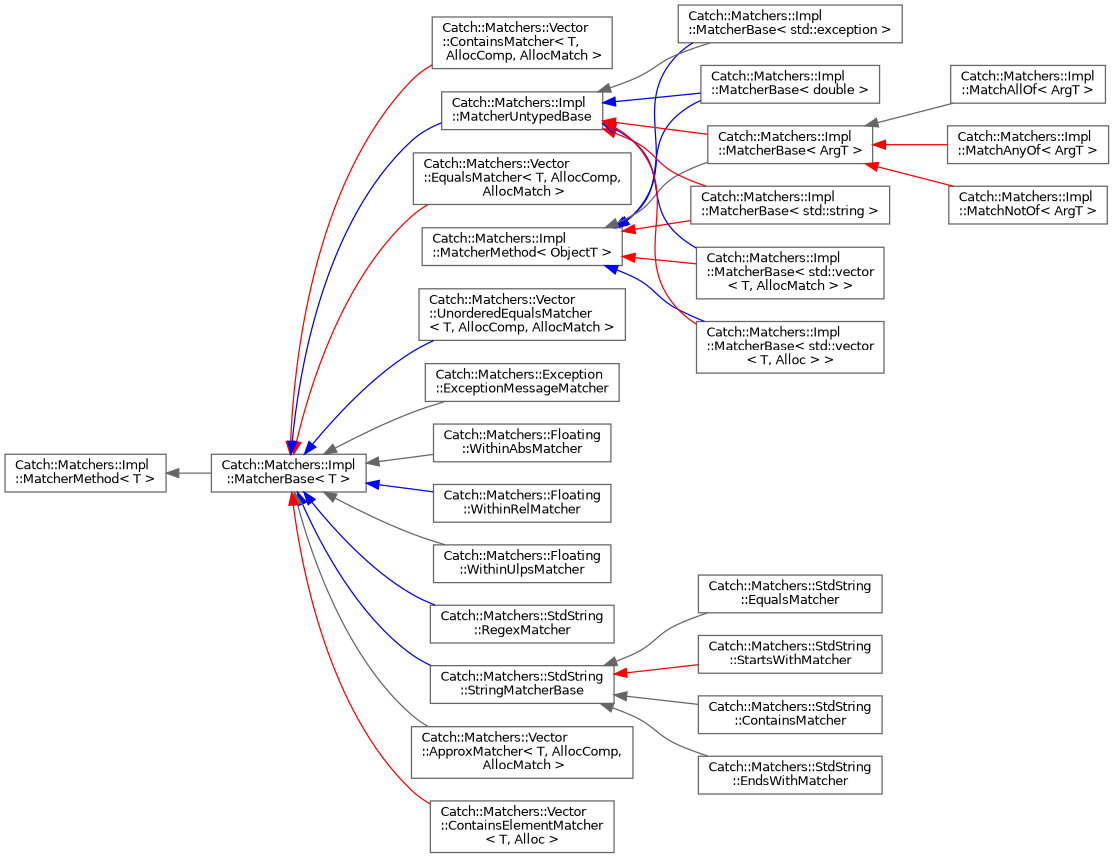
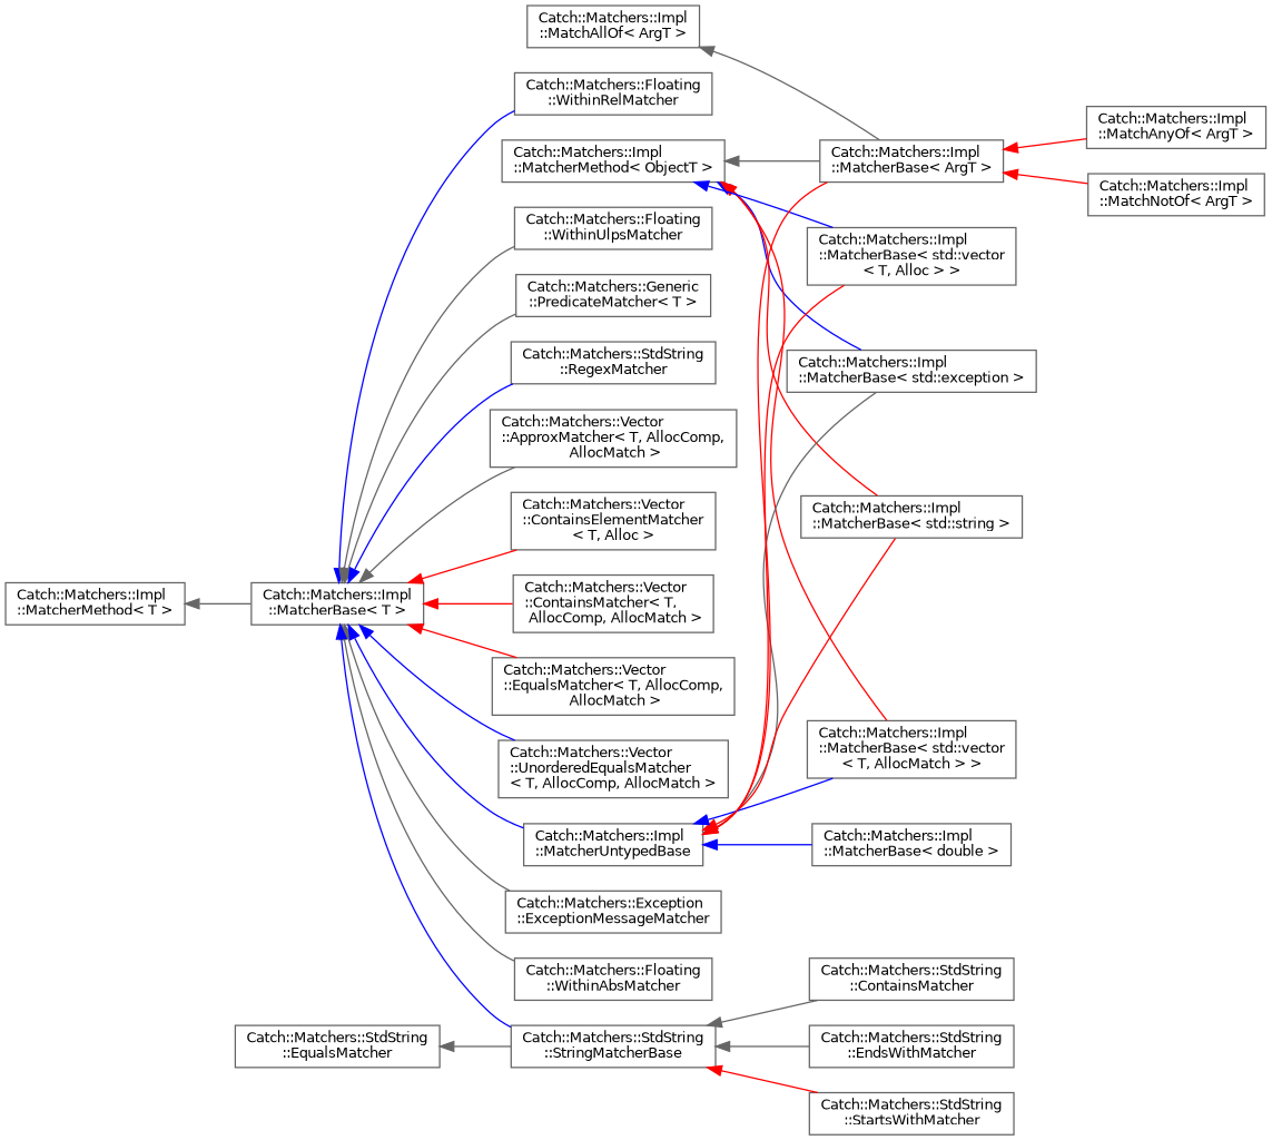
  digraph {
    rankdir=LR
    node [color=grey40 fillcolor=white fontname=Helvetica fontsize=10 shape=box style=filled]
    edge [color=gray40 dir=back fontname=Helvetica fontsize=10 labelfontname=Helvetica labelfontsize=10 style=solid]
    n1 [height=0.2 label="Catch::Matchers::Impl\l::MatcherMethod\< ObjectT \>" width=0.4]
    n2 [height=0.2 label="Catch::Matchers::Impl\l::MatcherBase\< std::exception \>" width=0.4]
    n3 [height=0.2 label="Catch::Matchers::Impl\l::MatcherBase\< double \>" width=0.4]
    n4 [height=0.2 label="Catch::Matchers::Impl\l::MatcherBase\< ArgT \>" width=0.4]
    n5 [height=0.2 label="Catch::Matchers::Impl\l::MatcherBase\< std::string \>" width=0.4]
    n6 [height=0.2 label="Catch::Matchers::Impl\l::MatcherBase\< std::vector\l\< T, AllocMatch \> \>" width=0.4]
    n7 [height=0.2 label="Catch::Matchers::Impl\l::MatcherBase\< std::vector\l\< T, Alloc \> \>" width=0.4]
    n8 [height=0.2 label="Catch::Matchers::Impl\l::MatchAllOf\< ArgT \>" width=0.4]
    n9 [height=0.2 label="Catch::Matchers::Impl\l::MatchAnyOf\< ArgT \>" width=0.4]
    n10 [height=0.2 label="Catch::Matchers::Impl\l::MatchNotOf\< ArgT \>" width=0.4]
    n11 [height=0.2 label="Catch::Matchers::Impl\l::MatcherMethod\< T \>" width=0.4]
    n12 [height=0.2 label="Catch::Matchers::Impl\l::MatcherBase\< T \>" width=0.4]
    n13 [height=0.2 label="Catch::Matchers::Exception\l::ExceptionMessageMatcher" width=0.4]
    n14 [height=0.2 label="Catch::Matchers::Floating\l::WithinAbsMatcher" width=0.4]
    n15 [height=0.2 label="Catch::Matchers::Floating\l::WithinRelMatcher" width=0.4]
    n16 [height=0.2 label="Catch::Matchers::Floating\l::WithinUlpsMatcher" width=0.4]
+   n17 [height=0.2 label="Catch::Matchers::Generic\l::PredicateMatcher\< T \>" width=0.4]
    n18 [height=0.2 label="Catch::Matchers::StdString\l::RegexMatcher" width=0.4]
    n19 [height=0.2 label="Catch::Matchers::StdString\l::StringMatcherBase" width=0.4]
    n20 [height=0.2 label="Catch::Matchers::Vector\l::ApproxMatcher\< T, AllocComp,\l AllocMatch \>" width=0.4]
    n21 [height=0.2 label="Catch::Matchers::Vector\l::ContainsElementMatcher\l\< T, Alloc \>" width=0.4]
    n22 [height=0.2 label="Catch::Matchers::Vector\l::ContainsMatcher\< T,\l AllocComp, AllocMatch \>" width=0.4]
    n23 [height=0.2 label="Catch::Matchers::Vector\l::EqualsMatcher\< T, AllocComp,\l AllocMatch \>" width=0.4]
    n24 [height=0.2 label="Catch::Matchers::Vector\l::UnorderedEqualsMatcher\l\< T, AllocComp, AllocMatch \>" width=0.4]
    n25 [height=0.2 label="Catch::Matchers::Impl\l::MatcherUntypedBase" width=0.4]
    n26 [height=0.2 label="Catch::Matchers::StdString\l::ContainsMatcher" width=0.4]
    n27 [height=0.2 label="Catch::Matchers::StdString\l::EndsWithMatcher" width=0.4]
    n28 [height=0.2 label="Catch::Matchers::StdString\l::EqualsMatcher" width=0.4]
    n29 [height=0.2 label="Catch::Matchers::StdString\l::StartsWithMatcher" width=0.4]
    n1 -> n2 [color=blue]
-   n1 -> n3 [color=blue]
    n1 -> n4
    n1 -> n5 [color=red]
    n1 -> n6 [color=red]
    n1 -> n7 [color=blue]
-   n4 -> n8
+   n8 -> n4
    n4 -> n9 [color=red]
    n4 -> n10 [color=red]
    n11 -> n12
    n12 -> n13
    n12 -> n14
    n12 -> n15 [color=blue]
    n12 -> n16
+   n12 -> n17
    n12 -> n18 [color=blue]
    n12 -> n19 [color=blue]
    n12 -> n20
    n12 -> n21 [color=red]
    n12 -> n22 [color=red]
    n12 -> n23 [color=red]
    n12 -> n24 [color=blue]
    n12 -> n25 [color=blue]
    n19 -> n26
    n19 -> n27
-   n19 -> n28
+   n28 -> n19
    n19 -> n29 [color=red]
    n25 -> n2
    n25 -> n3 [color=blue]
    n25 -> n4 [color=red]
    n25 -> n5 [color=red]
    n25 -> n6 [color=blue]
    n25 -> n7 [color=red]
  }
